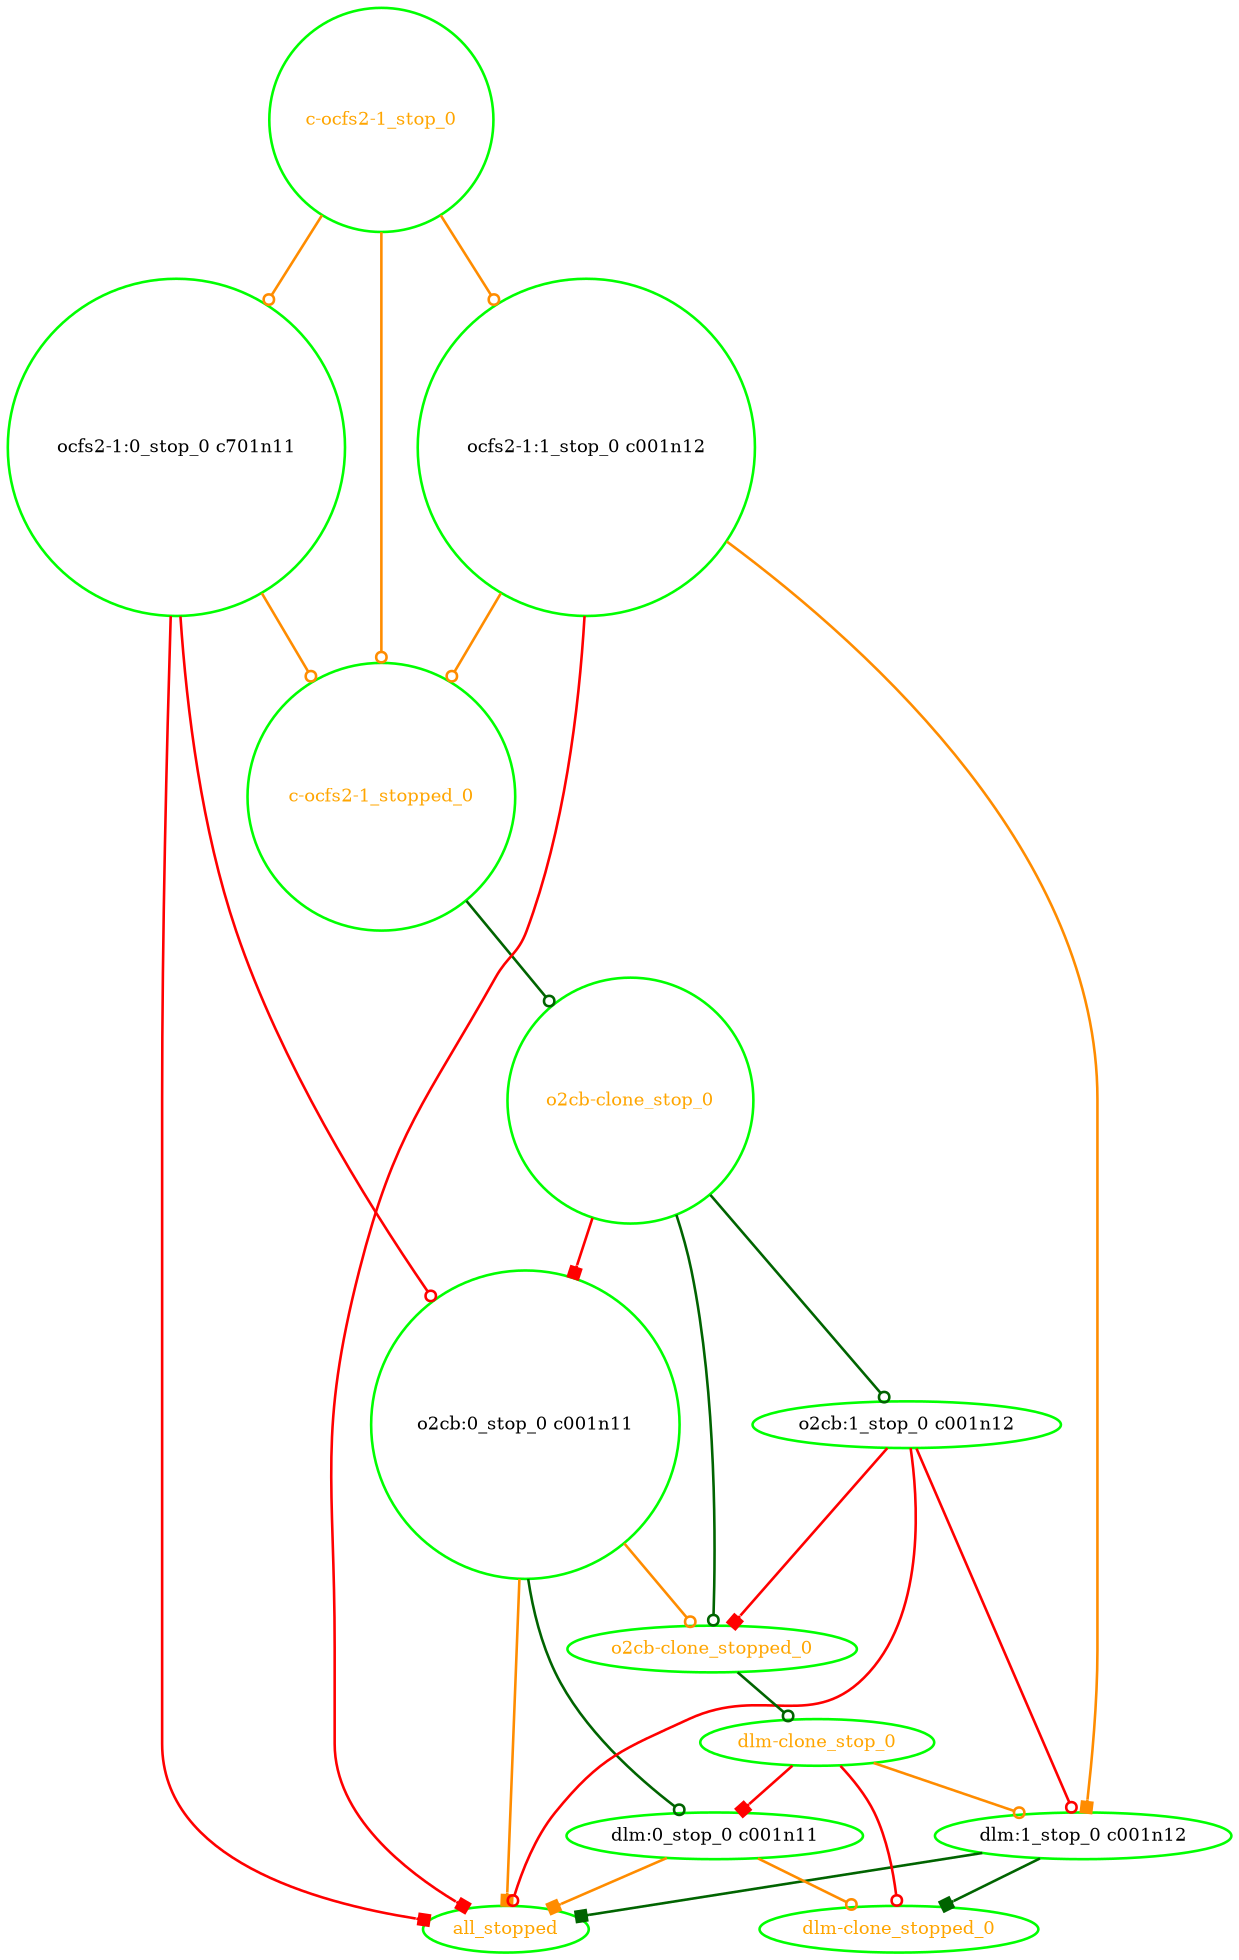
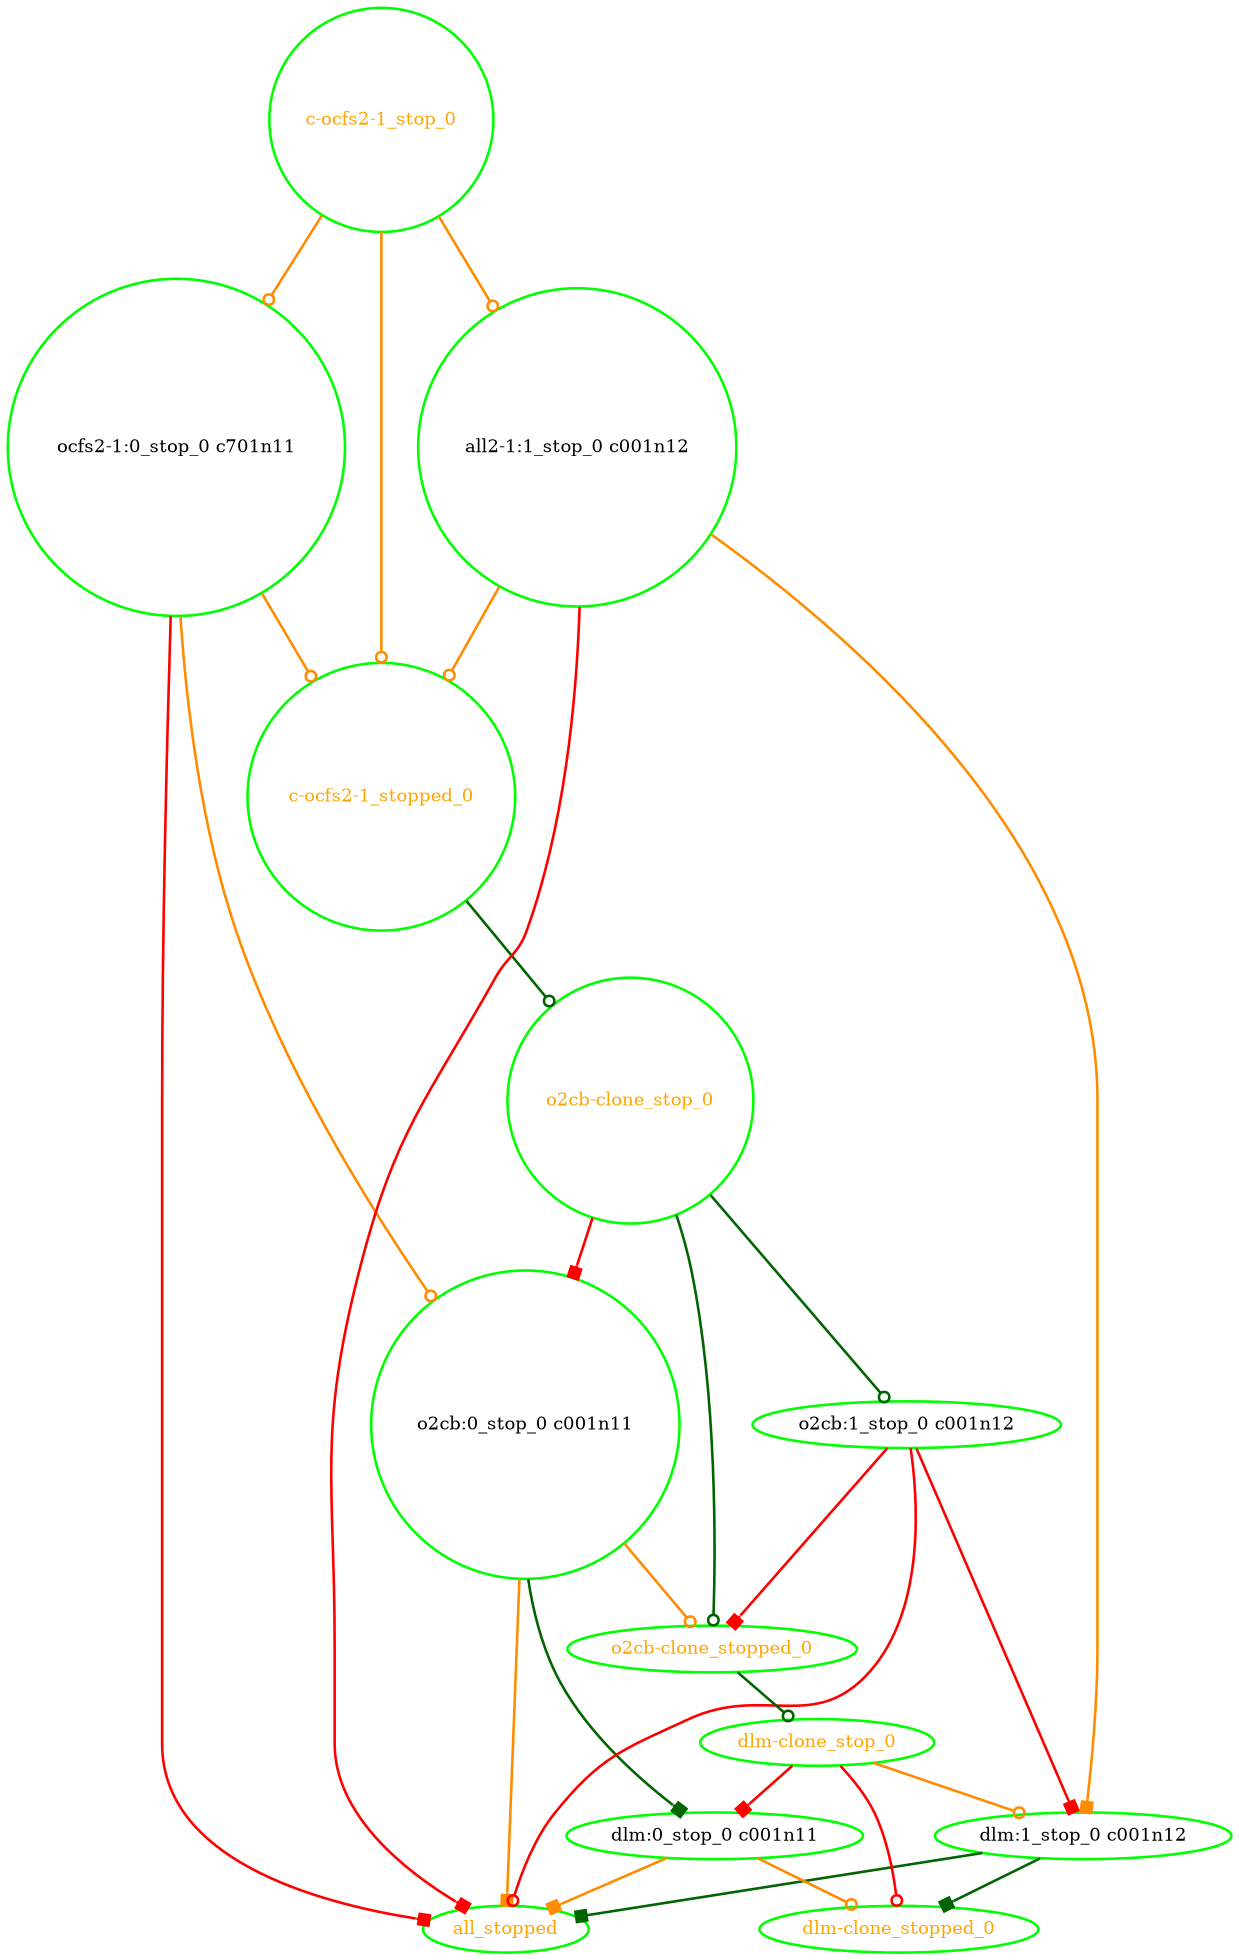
  digraph {
    node [color=green fontcolor=orange shape=ellipse style=bold]
    edge [arrowhead=odot color=darkorange style=bold]
    "c-ocfs2-1_stop_0" [shape=circle]
    "c-ocfs2-1_stopped_0" [shape=circle]
    n3 [fontcolor=black label="ocfs2-1:0_stop_0 c701n11" shape=circle]
-   "ocfs2-1:1_stop_0 c001n12" [fontcolor=black shape=circle]
+   "ocfs2-1:1_stop_0 c001n12" [fontcolor=black shape=circle label="all2-1:1_stop_0 c001n12"]
    "o2cb-clone_stop_0" [shape=circle]
    all_stopped
    "o2cb:0_stop_0 c001n11" [fontcolor=black shape=circle]
    "dlm:1_stop_0 c001n12" [fontcolor=black]
    "o2cb:1_stop_0 c001n12" [fontcolor=black]
    "o2cb-clone_stopped_0"
    "dlm:0_stop_0 c001n11" [fontcolor=black]
    "dlm-clone_stop_0"
    "dlm-clone_stopped_0"
    "c-ocfs2-1_stop_0" -> "c-ocfs2-1_stopped_0"
    "c-ocfs2-1_stop_0" -> n3
    "c-ocfs2-1_stop_0" -> "ocfs2-1:1_stop_0 c001n12"
    "c-ocfs2-1_stopped_0" -> "o2cb-clone_stop_0" [color=darkgreen]
    n3 -> "c-ocfs2-1_stopped_0"
    n3 -> all_stopped [arrowhead=box color=red]
-   n3 -> "o2cb:0_stop_0 c001n11" [color=red]
+   n3 -> "o2cb:0_stop_0 c001n11"
    "ocfs2-1:1_stop_0 c001n12" -> "c-ocfs2-1_stopped_0"
    "ocfs2-1:1_stop_0 c001n12" -> all_stopped [arrowhead=box color=red]
    "ocfs2-1:1_stop_0 c001n12" -> "dlm:1_stop_0 c001n12" [arrowhead=box]
    "o2cb-clone_stop_0" -> "o2cb:0_stop_0 c001n11" [arrowhead=box color=red]
    "o2cb-clone_stop_0" -> "o2cb:1_stop_0 c001n12" [color=darkgreen]
    "o2cb-clone_stop_0" -> "o2cb-clone_stopped_0" [color=darkgreen]
    "o2cb:0_stop_0 c001n11" -> all_stopped [arrowhead=box]
    "o2cb:0_stop_0 c001n11" -> "o2cb-clone_stopped_0"
-   "o2cb:0_stop_0 c001n11" -> "dlm:0_stop_0 c001n11" [color=darkgreen]
+   "o2cb:0_stop_0 c001n11" -> "dlm:0_stop_0 c001n11" [arrowhead=box color=darkgreen]
    "dlm:1_stop_0 c001n12" -> all_stopped [arrowhead=box color=darkgreen]
    "dlm:1_stop_0 c001n12" -> "dlm-clone_stopped_0" [arrowhead=box color=darkgreen]
    "o2cb:1_stop_0 c001n12" -> all_stopped [color=red]
-   "o2cb:1_stop_0 c001n12" -> "dlm:1_stop_0 c001n12" [color=red]
+   "o2cb:1_stop_0 c001n12" -> "dlm:1_stop_0 c001n12" [arrowhead=box color=red]
    "o2cb:1_stop_0 c001n12" -> "o2cb-clone_stopped_0" [arrowhead=box color=red]
    "o2cb-clone_stopped_0" -> "dlm-clone_stop_0" [color=darkgreen]
    "dlm:0_stop_0 c001n11" -> all_stopped [arrowhead=box]
    "dlm:0_stop_0 c001n11" -> "dlm-clone_stopped_0"
    "dlm-clone_stop_0" -> "dlm:1_stop_0 c001n12"
    "dlm-clone_stop_0" -> "dlm:0_stop_0 c001n11" [arrowhead=box color=red]
    "dlm-clone_stop_0" -> "dlm-clone_stopped_0" [color=red]
  }
